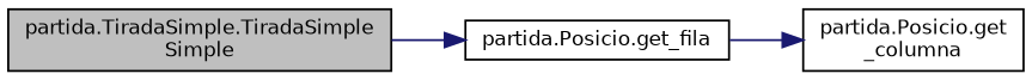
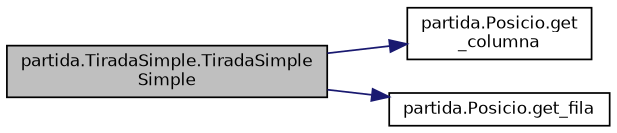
  digraph {
    rankdir=LR
    node [color=black fillcolor=white fontname=Helvetica fontsize=10 shape=record style=filled]
    edge [color=midnightblue fontname=Helvetica fontsize=10 labelfontname=Helvetica labelfontsize=10 style=solid]
    n1 [fillcolor=grey75 fontcolor=black height=0.2 label="partida.TiradaSimple.TiradaSimple\lSimple" width=0.4]
    n2 [height=0.2 label="partida.Posicio.get\l_columna" width=0.4]
    n3 [height=0.2 label="partida.Posicio.get_fila" width=0.4]
-   n3 -> n2
+   n1 -> n2
    n1 -> n3
  }
